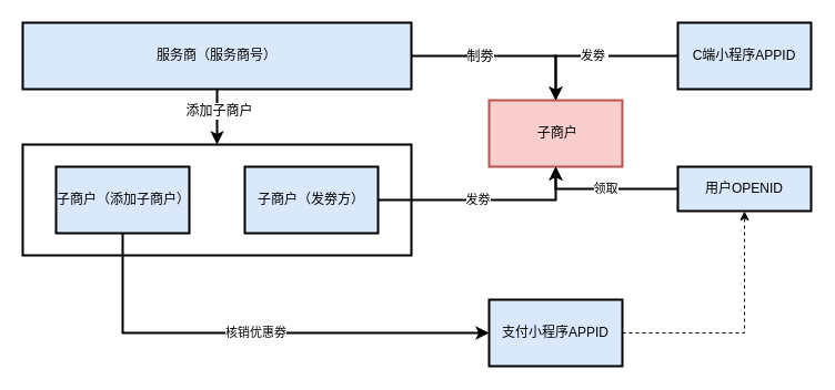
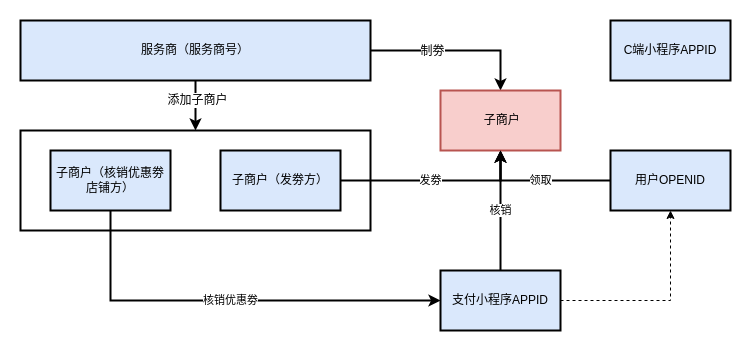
  <mxCell id="0" />
  <mxCell id="1" parent="0" />
  <mxCell id="2" style="edgeStyle=orthogonalEdgeStyle;rounded=0;orthogonalLoop=1;jettySize=auto;html=1;entryX=0.5;entryY=0;entryDx=0;entryDy=0;strokeWidth=2;" edge="1" parent="1" source="6" target="12"><mxGeometry relative="1" as="geometry" /></mxCell>
  <mxCell id="3" value="制劵" style="text;html=1;align=center;verticalAlign=middle;resizable=0;points=[];labelBackgroundColor=#ffffff;" vertex="1" connectable="0" parent="2"><mxGeometry x="-0.059" y="-2" relative="1" as="geometry"><mxPoint x="-19" y="-2" as="offset" /></mxGeometry></mxCell>
  <mxCell id="4" style="edgeStyle=orthogonalEdgeStyle;rounded=0;orthogonalLoop=1;jettySize=auto;html=1;strokeWidth=2;" edge="1" parent="1" source="6" target="7"><mxGeometry relative="1" as="geometry" /></mxCell>
  <mxCell id="5" value="添加子商户" style="text;html=1;align=center;verticalAlign=middle;resizable=0;points=[];labelBackgroundColor=#ffffff;" vertex="1" connectable="0" parent="4"><mxGeometry x="-0.24" y="1" relative="1" as="geometry"><mxPoint as="offset" /></mxGeometry></mxCell>
  <mxCell id="6" value="服务商（服务商号）" style="rounded=0;whiteSpace=wrap;html=1;fillColor=#dae8fc;strokeColor=#000000;strokeWidth=2;" vertex="1" parent="1"><mxGeometry x="20" y="20" width="350" height="60" as="geometry" /></mxCell>
  <mxCell id="7" value="" style="rounded=0;whiteSpace=wrap;html=1;strokeColor=#000000;strokeWidth=2;" vertex="1" parent="1"><mxGeometry x="20" y="130" width="350" height="100" as="geometry" /></mxCell>
  <mxCell id="8" value="核销优惠劵" style="edgeStyle=orthogonalEdgeStyle;rounded=0;orthogonalLoop=1;jettySize=auto;html=1;entryX=0;entryY=0.5;entryDx=0;entryDy=0;endSize=6;strokeWidth=2;" edge="1" parent="1" source="9" target="19"><mxGeometry relative="1" as="geometry"><Array as="points"><mxPoint x="110" y="300" /></Array></mxGeometry></mxCell>
- <mxCell id="9" value="子商户（添加子商户）" style="rounded=0;whiteSpace=wrap;html=1;fillColor=#dae8fc;strokeColor=#000000;strokeWidth=2;" vertex="1" parent="1"><mxGeometry x="50" y="150" width="120" height="60" as="geometry" /></mxCell>
+ <mxCell id="9" value="子商户（核销优惠劵店铺方）" style="rounded=0;whiteSpace=wrap;html=1;fillColor=#dae8fc;strokeColor=#000000;strokeWidth=2;" vertex="1" parent="1"><mxGeometry x="50" y="150" width="120" height="60" as="geometry" /></mxCell>
  <mxCell id="10" value="发劵" style="edgeStyle=orthogonalEdgeStyle;rounded=0;orthogonalLoop=1;jettySize=auto;html=1;entryX=0.5;entryY=1;entryDx=0;entryDy=0;strokeWidth=2;" edge="1" parent="1" source="11" target="12"><mxGeometry x="-0.048" relative="1" as="geometry"><mxPoint as="offset" /></mxGeometry></mxCell>
  <mxCell id="11" value="子商户（发劵方）" style="rounded=0;whiteSpace=wrap;html=1;fillColor=#dae8fc;strokeColor=#000000;strokeWidth=2;" vertex="1" parent="1"><mxGeometry x="220" y="150" width="120" height="60" as="geometry" /></mxCell>
  <mxCell id="12" value="&amp;nbsp;子商户" style="rounded=0;whiteSpace=wrap;html=1;fillColor=#f8cecc;strokeColor=#b85450;strokeWidth=2;" vertex="1" parent="1"><mxGeometry x="440" y="90" width="120" height="60" as="geometry" /></mxCell>
- <mxCell id="13" value="发劵&amp;nbsp;" style="edgeStyle=orthogonalEdgeStyle;rounded=0;orthogonalLoop=1;jettySize=auto;html=1;entryX=0.5;entryY=0;entryDx=0;entryDy=0;strokeWidth=2;" edge="1" parent="1" source="14" target="12"><mxGeometry relative="1" as="geometry" /></mxCell>
  <mxCell id="14" value="C端小程序APPID" style="rounded=0;whiteSpace=wrap;html=1;fillColor=#dae8fc;strokeColor=#000000;strokeWidth=2;" vertex="1" parent="1"><mxGeometry x="610" y="20" width="120" height="60" as="geometry" /></mxCell>
  <mxCell id="15" value="领取" style="edgeStyle=orthogonalEdgeStyle;rounded=0;orthogonalLoop=1;jettySize=auto;html=1;entryX=0.5;entryY=1;entryDx=0;entryDy=0;strokeWidth=2;" edge="1" parent="1" source="16" target="12"><mxGeometry relative="1" as="geometry" /></mxCell>
- <mxCell id="16" value="用户OPENID" style="rounded=0;whiteSpace=wrap;html=1;fillColor=#dae8fc;strokeColor=#000000;strokeWidth=2;" vertex="1" parent="1"><mxGeometry x="610" y="150" width="120" height="40" as="geometry" /></mxCell>
+ <mxCell id="16" value="用户OPENID" style="rounded=0;whiteSpace=wrap;html=1;fillColor=#dae8fc;strokeColor=#000000;strokeWidth=2;" vertex="1" parent="1"><mxGeometry x="610" y="150" width="120" height="60" as="geometry" /></mxCell>
  <mxCell id="17" style="edgeStyle=orthogonalEdgeStyle;rounded=0;orthogonalLoop=1;jettySize=auto;html=1;entryX=0.5;entryY=1;entryDx=0;entryDy=0;dashed=1;" edge="1" parent="1" source="19" target="16"><mxGeometry relative="1" as="geometry" /></mxCell>
+ <mxCell id="18" value="核销" style="edgeStyle=orthogonalEdgeStyle;rounded=0;orthogonalLoop=1;jettySize=auto;html=1;entryX=0.5;entryY=1;entryDx=0;entryDy=0;strokeWidth=2;" edge="1" parent="1" source="19" target="12"><mxGeometry relative="1" as="geometry" /></mxCell>
  <mxCell id="19" value="支付小程序APPID" style="rounded=0;whiteSpace=wrap;html=1;fillColor=#dae8fc;strokeColor=#000000;strokeWidth=2;" vertex="1" parent="1"><mxGeometry x="440" y="270" width="120" height="60" as="geometry" /></mxCell>
